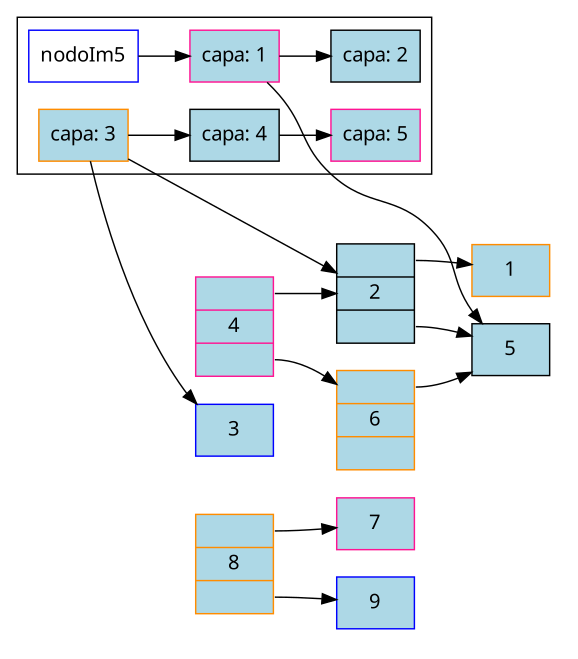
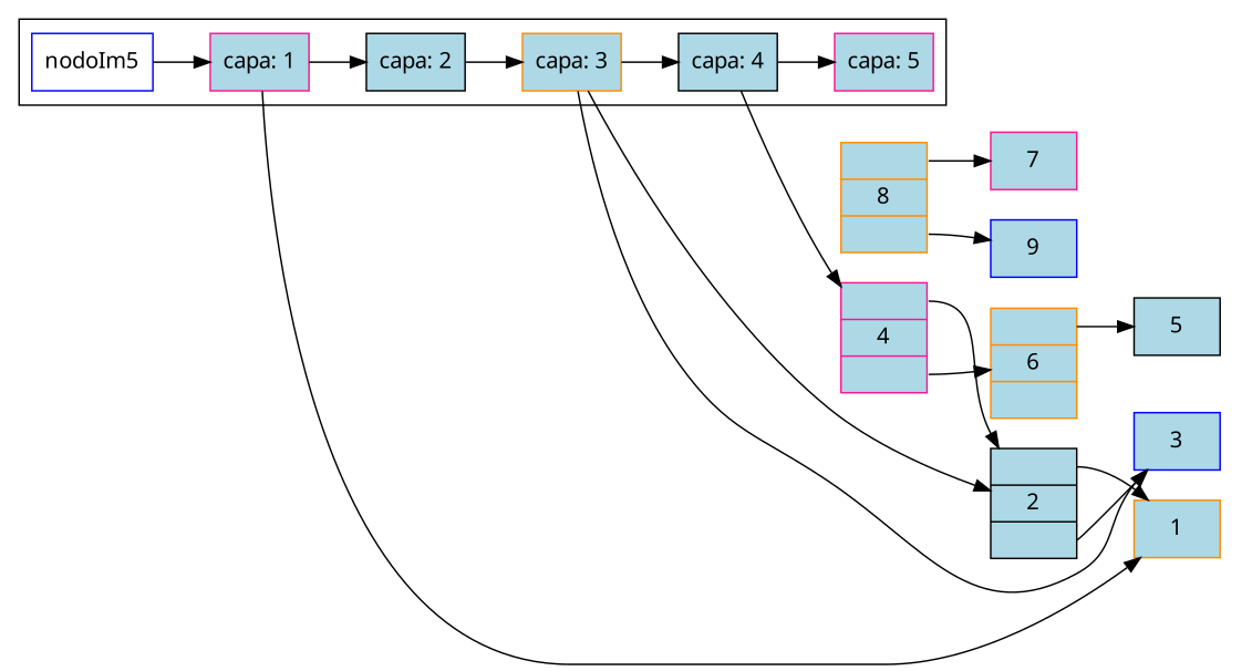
  digraph {
    fontname="Noto Sans"
    rankdir=LR
    node [color=deeppink fillcolor=lightblue fontname="Noto Sans" shape=record style=filled]
    edge [fontname="Noto Sans"]
    n1 [label="<C0>|4|<C1>"]
    n2 [color=black label="<C0>|2|<C1>"]
    n3 [color=darkorange label="<C0>|6|<C1>"]
    n4 [color=darkorange label=1]
    n5 [color=blue label=3]
    n6 [color=black label=5]
    n7 [color=darkorange label="<C0>|8|<C1>"]
    n8 [label=7]
    n9 [color=blue label=9]
    n10 [label="capa: 1"]
    n11 [color=black label="capa: 2"]
    n12 [color=darkorange label="capa: 3"]
    n13 [color=black label="capa: 4"]
    n14 [label="capa: 5"]
    nodoIm5 [color=blue fillcolor="" style=""]
    subgraph cluster_1 {
      color=White
      n1
      n2
      n3
      n4
      n5
      n6
      n7
      n8
      n9
    }
    subgraph cluster_2 {
      n10
      n11
      n12
      n13
      n14
      nodoIm5
    }
    n1 -> n2 [tailport=C0]
    n1 -> n3 [tailport=C1]
    n2 -> n4 [tailport=C0]
-   n2 -> n6 [tailport=C1]
+   n2 -> n5 [tailport=C1]
    n3 -> n6 [tailport=C0]
    n7 -> n8 [tailport=C0]
    n7 -> n9 [tailport=C1]
-   n10 -> n6
+   n10 -> n4
    n10 -> n11
+   n11 -> n12
    n12 -> n2
    n12 -> n5
    n12 -> n13
+   n13 -> n1
    n13 -> n14
    nodoIm5 -> n10
  }
